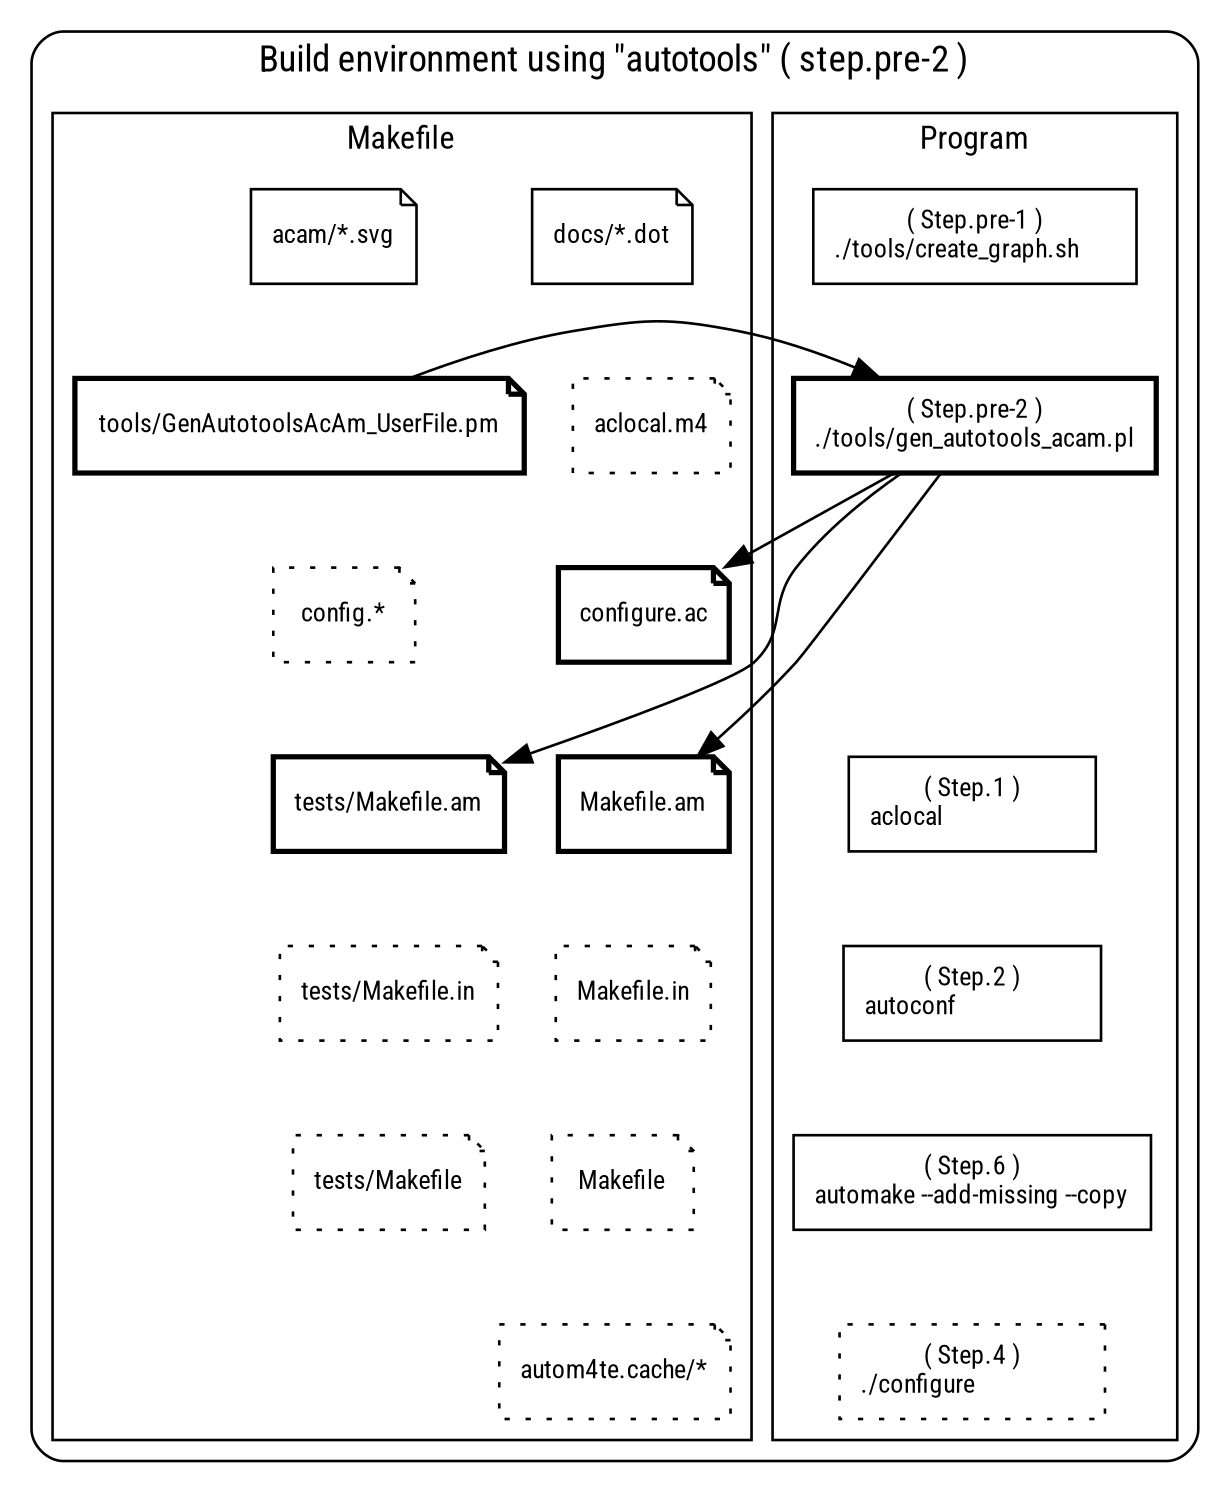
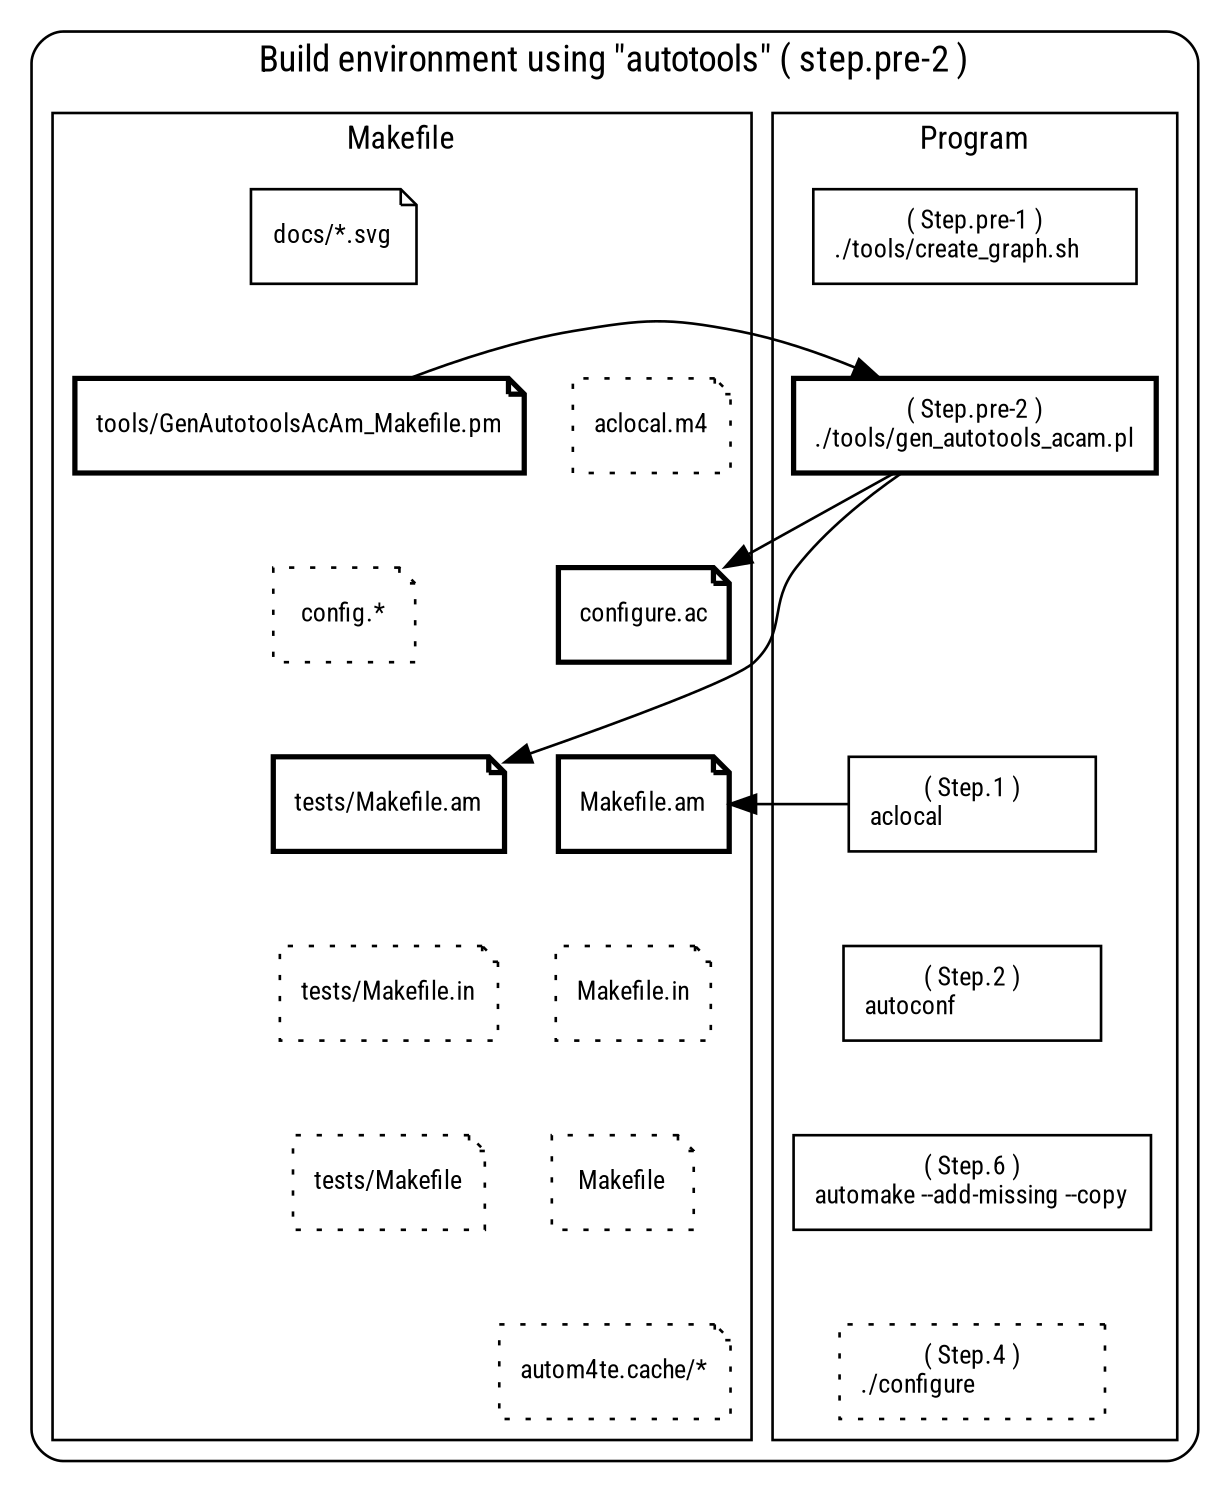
  digraph {
    constraint=false
    fontname="Roboto Condensed"
    newrank=true
    node [fontname="Roboto Condensed" fontsize=10 penwidth=1 shape=note style=solid]
    edge [fontname="Roboto Condensed" style=invis]
    n1 [label="( Step.pre-1 )\n./tools/create_graph.sh      " shape=box]
-   n2 [label="docs/*.dot"]
-   n3 [label="acam/*.svg"]
+   n3 [label="docs/*.svg"]
    n4 [label="( Step.pre-2 )\n./tools/gen_autotools_acam.pl" penwidth=2 shape=box]
    n5 [label="aclocal.m4" style=dotted]
-   n6 [label="tools/GenAutotoolsAcAm_UserFile.pm" penwidth=2]
+   n6 [label="tools/GenAutotoolsAcAm_Makefile.pm" penwidth=2]
    program99 [shape=box style=invis]
    n8 [label="configure.ac" penwidth=2]
    n9 [label="config.*" style=dotted]
    n10 [label="( Step.1 )\naclocal                      " shape=box]
    n11 [label="Makefile.am" penwidth=2]
    n12 [label="tests/Makefile.am" penwidth=2]
    n13 [label="( Step.2 )\nautoconf                     " shape=box]
    n14 [label="Makefile.in" style=dotted]
    n15 [label="tests/Makefile.in" style=dotted]
    n16 [label="( Step.6 )\nautomake --add-missing --copy" shape=box]
    n17 [label=Makefile style=dotted]
    n18 [label="tests/Makefile" style=dotted]
    n19 [label="( Step.4 )\n./configure                  " shape=box style=dotted]
    n20 [label="autom4te.cache/*" style=dotted]
    subgraph cluster_1 {
      color=black
      label="Build environment using \"autotools\" ( step.pre-2 )"
      penwidth=1
      style=rounded
      subgraph sub_2 {
        color=black
        label="Build environment using \"autotools\" ( step.pre-2 )"
        penwidth=1
        rank=same
        style=rounded
        n1
-       n2
        n3
      }
      subgraph sub_3 {
        color=black
        label="Build environment using \"autotools\" ( step.pre-2 )"
        penwidth=1
        rank=same
        style=rounded
        n4
        n5
        n6
      }
      subgraph sub_4 {
        color=black
        label="Build environment using \"autotools\" ( step.pre-2 )"
        penwidth=1
        rank=same
        style=rounded
        program99
        n8
        n9
      }
      subgraph sub_5 {
        color=black
        label="Build environment using \"autotools\" ( step.pre-2 )"
        penwidth=1
        rank=same
        style=rounded
        n10
        n11
        n12
      }
      subgraph sub_6 {
        color=black
        label="Build environment using \"autotools\" ( step.pre-2 )"
        penwidth=1
        rank=same
        style=rounded
        n13
        n14
        n15
      }
      subgraph sub_7 {
        color=black
        label="Build environment using \"autotools\" ( step.pre-2 )"
        penwidth=1
        rank=same
        style=rounded
        n16
        n17
        n18
      }
      subgraph cluster_8 {
        color=black
        fontsize=12
        label=Program
        penwidth=1
        style=solid
        subgraph sub_9 {
          color=black
          fontsize=12
          label=Program
          penwidth=1
          style=solid
          n1
          n4
          program99
          n10
          n13
          n16
          n19
        }
      }
      subgraph cluster_10 {
        color=black
        fontsize=12
        label=Makefile
        penwidth=1
        style=solid
        subgraph sub_11 {
          color=black
          fontsize=12
          label=Files
          penwidth=1
          style=solid
-         n2
          n3
          n5
          n6
          n8
          n9
          n11
          n12
          n14
          n15
          n17
          n18
          n20
        }
      }
    }
    n1 -> n4
-   n2 -> n3
-   n2 -> n5
    n3 -> n6
    n4 -> program99
    n4 -> n8 [style=""]
-   n4 -> n11 [style=""]
+   n10 -> n11 [style=""]
    n4 -> n12 [style=""]
    n5 -> n8
    n6 -> n4 [style=""]
    n6 -> n9
    program99 -> n10
    n8 -> n11
    n9 -> n12
    n10 -> n13
    n11 -> n14
    n12 -> n15
    n13 -> n16
    n14 -> n17
    n15 -> n18
    n16 -> n19
    n17 -> n20
  }
